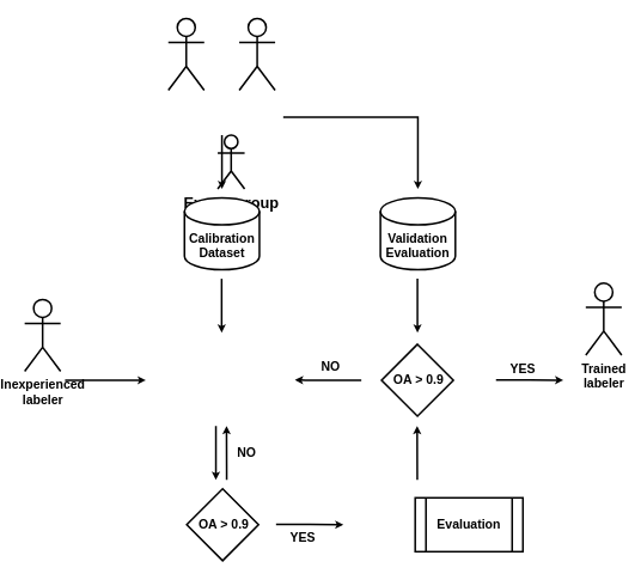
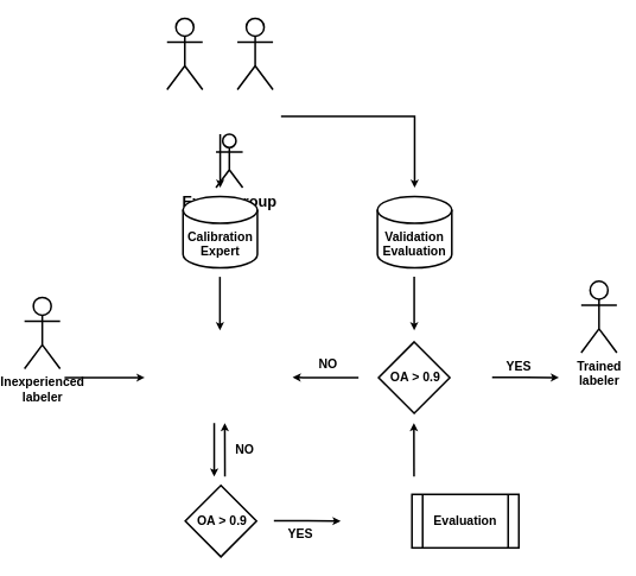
  <mxCell id="0" />
  <mxCell id="1" parent="0" />
  <mxCell id="2" value="" style="shape=umlActor;verticalLabelPosition=bottom;verticalAlign=top;html=1;outlineConnect=0;strokeWidth=2;" parent="1" vertex="1"><mxGeometry x="180" y="20" width="40" height="80" as="geometry" /></mxCell>
  <mxCell id="3" style="edgeStyle=orthogonalEdgeStyle;rounded=0;orthogonalLoop=1;jettySize=auto;html=1;strokeWidth=2;endSize=3;" parent="1" edge="1"><mxGeometry relative="1" as="geometry"><mxPoint x="308" y="130" as="sourcePoint" /><mxPoint x="458" y="210" as="targetPoint" /><Array as="points"><mxPoint x="458" y="130" /></Array></mxGeometry></mxCell>
  <mxCell id="4" value="&lt;font style=&quot;font-size: 17px&quot;&gt;Expert group&lt;/font&gt;" style="shape=umlActor;verticalLabelPosition=bottom;verticalAlign=top;html=1;outlineConnect=0;fontStyle=1;strokeWidth=2;" parent="1" vertex="1"><mxGeometry x="235" y="150" width="30" height="60" as="geometry" /></mxCell>
  <mxCell id="5" style="edgeStyle=orthogonalEdgeStyle;rounded=0;orthogonalLoop=1;jettySize=auto;html=1;strokeWidth=2;endSize=3;" parent="1" edge="1"><mxGeometry relative="1" as="geometry"><mxPoint x="239.71" y="150" as="sourcePoint" /><mxPoint x="239.71" y="210" as="targetPoint" /></mxGeometry></mxCell>
  <mxCell id="6" value="&lt;b&gt;&lt;font style=&quot;font-size: 14px&quot;&gt;Evaluation&lt;/font&gt;&lt;/b&gt;" style="shape=process;whiteSpace=wrap;html=1;backgroundOutline=1;strokeWidth=2;" parent="1" vertex="1"><mxGeometry x="455" y="554" width="120" height="60" as="geometry" /></mxCell>
  <mxCell id="7" value="" style="rhombus;whiteSpace=wrap;html=1;strokeWidth=2;" parent="1" vertex="1"><mxGeometry x="200.5" y="544" width="80" height="80" as="geometry" /></mxCell>
- <mxCell id="8" value="&lt;font style=&quot;font-size: 14px&quot;&gt;Calibration&lt;br&gt;Dataset&lt;/font&gt;" style="shape=cylinder3;whiteSpace=wrap;html=1;boundedLbl=1;backgroundOutline=1;size=15;fontStyle=1;strokeWidth=2;" parent="1" vertex="1"><mxGeometry x="198" y="220" width="83.5" height="80" as="geometry" /></mxCell>
+ <mxCell id="8" value="&lt;font style=&quot;font-size: 14px&quot;&gt;Calibration&lt;br&gt;Expert&lt;/font&gt;" style="shape=cylinder3;whiteSpace=wrap;html=1;boundedLbl=1;backgroundOutline=1;size=15;fontStyle=1;strokeWidth=2;" parent="1" vertex="1"><mxGeometry x="198" y="220" width="83.5" height="80" as="geometry" /></mxCell>
  <mxCell id="9" value="&lt;font style=&quot;font-size: 14px&quot;&gt;Validation&lt;br&gt;Evaluation&lt;/font&gt;" style="shape=cylinder3;whiteSpace=wrap;html=1;boundedLbl=1;backgroundOutline=1;size=15;fontStyle=1;strokeWidth=2;" parent="1" vertex="1"><mxGeometry x="416.25" y="220" width="83.5" height="80" as="geometry" /></mxCell>
  <mxCell id="10" style="edgeStyle=orthogonalEdgeStyle;rounded=0;orthogonalLoop=1;jettySize=auto;html=1;strokeWidth=2;endSize=3;" parent="1" edge="1"><mxGeometry relative="1" as="geometry"><mxPoint x="65" y="423" as="sourcePoint" /><mxPoint x="155" y="423" as="targetPoint" /></mxGeometry></mxCell>
  <mxCell id="11" value="&lt;b style=&quot;font-size: 14px&quot;&gt;Inexperienced &lt;br&gt;labeler&lt;/b&gt;" style="shape=umlActor;verticalLabelPosition=bottom;verticalAlign=top;html=1;outlineConnect=0;strokeWidth=2;" parent="1" vertex="1"><mxGeometry x="20" y="333" width="40" height="80" as="geometry" /></mxCell>
  <mxCell id="12" value="" style="shape=umlActor;verticalLabelPosition=bottom;verticalAlign=top;html=1;outlineConnect=0;strokeWidth=2;" parent="1" vertex="1"><mxGeometry x="259" y="20" width="40" height="80" as="geometry" /></mxCell>
  <mxCell id="13" style="edgeStyle=orthogonalEdgeStyle;rounded=0;orthogonalLoop=1;jettySize=auto;html=1;strokeWidth=2;endSize=3;" parent="1" edge="1"><mxGeometry relative="1" as="geometry"><mxPoint x="239.41" y="310" as="sourcePoint" /><mxPoint x="239.41" y="370" as="targetPoint" /></mxGeometry></mxCell>
  <mxCell id="14" value="&lt;div style=&quot;&quot;&gt;&lt;span style=&quot;font-size: 14px&quot;&gt;&lt;font face=&quot;helvetica&quot;&gt;&lt;b&gt;OA &amp;gt; 0.9&lt;/b&gt;&lt;/font&gt;&lt;/span&gt;&lt;/div&gt;" style="text;whiteSpace=wrap;html=1;align=center;" parent="1" vertex="1"><mxGeometry x="201.5" y="569" width="80" height="30" as="geometry" /></mxCell>
  <mxCell id="15" style="edgeStyle=orthogonalEdgeStyle;rounded=0;orthogonalLoop=1;jettySize=auto;html=1;strokeWidth=2;endSize=3;" parent="1" edge="1"><mxGeometry relative="1" as="geometry"><mxPoint x="233" y="474" as="sourcePoint" /><mxPoint x="233" y="534" as="targetPoint" /></mxGeometry></mxCell>
  <mxCell id="16" style="edgeStyle=orthogonalEdgeStyle;rounded=0;orthogonalLoop=1;jettySize=auto;html=1;strokeWidth=2;endSize=3;" parent="1" edge="1"><mxGeometry relative="1" as="geometry"><mxPoint x="245" y="534" as="sourcePoint" /><mxPoint x="244.83" y="474" as="targetPoint" /><Array as="points"><mxPoint x="245" y="524" /><mxPoint x="245" y="524" /></Array></mxGeometry></mxCell>
  <mxCell id="17" value="&lt;div style=&quot;text-align: center&quot;&gt;&lt;font face=&quot;helvetica&quot; size=&quot;1&quot;&gt;&lt;b style=&quot;font-size: 14px&quot;&gt;NO&lt;/b&gt;&lt;/font&gt;&lt;/div&gt;" style="text;whiteSpace=wrap;html=1;" parent="1" vertex="1"><mxGeometry x="255" y="489" width="40" height="30" as="geometry" /></mxCell>
  <mxCell id="18" style="edgeStyle=orthogonalEdgeStyle;rounded=0;orthogonalLoop=1;jettySize=auto;html=1;strokeWidth=2;endSize=3;" parent="1" edge="1"><mxGeometry relative="1" as="geometry"><mxPoint x="300" y="583.58" as="sourcePoint" /><mxPoint x="375" y="584" as="targetPoint" /><Array as="points"><mxPoint x="338" y="584" /><mxPoint x="375" y="584" /></Array></mxGeometry></mxCell>
  <mxCell id="19" value="&lt;div&gt;&lt;font face=&quot;helvetica&quot; size=&quot;1&quot;&gt;&lt;b style=&quot;font-size: 14px&quot;&gt;YES&lt;/b&gt;&lt;/font&gt;&lt;/div&gt;" style="text;whiteSpace=wrap;html=1;align=center;" parent="1" vertex="1"><mxGeometry x="310" y="584" width="40" height="30" as="geometry" /></mxCell>
  <mxCell id="20" value="" style="rhombus;whiteSpace=wrap;html=1;strokeWidth=2;" parent="1" vertex="1"><mxGeometry x="417.5" y="383" width="80" height="80" as="geometry" /></mxCell>
  <mxCell id="21" value="&lt;div style=&quot;&quot;&gt;&lt;span style=&quot;font-size: 14px&quot;&gt;&lt;font face=&quot;helvetica&quot;&gt;&lt;b&gt;OA &amp;gt; 0.9&lt;/b&gt;&lt;/font&gt;&lt;/span&gt;&lt;/div&gt;" style="text;whiteSpace=wrap;html=1;align=center;" parent="1" vertex="1"><mxGeometry x="418.5" y="408" width="80" height="30" as="geometry" /></mxCell>
  <mxCell id="22" style="edgeStyle=orthogonalEdgeStyle;rounded=0;orthogonalLoop=1;jettySize=auto;html=1;strokeWidth=2;endSize=3;" parent="1" edge="1"><mxGeometry relative="1" as="geometry"><mxPoint x="457.5" y="310" as="sourcePoint" /><mxPoint x="457.5" y="370" as="targetPoint" /></mxGeometry></mxCell>
  <mxCell id="23" style="edgeStyle=orthogonalEdgeStyle;rounded=0;orthogonalLoop=1;jettySize=auto;html=1;strokeWidth=2;endSize=3;" parent="1" edge="1"><mxGeometry relative="1" as="geometry"><mxPoint x="457.33" y="534" as="sourcePoint" /><mxPoint x="457.16" y="474" as="targetPoint" /><Array as="points"><mxPoint x="457.33" y="524" /><mxPoint x="457.33" y="524" /></Array></mxGeometry></mxCell>
  <mxCell id="24" value="&lt;font face=&quot;helvetica&quot;&gt;&lt;span style=&quot;font-size: 14px&quot;&gt;&lt;b&gt;NO&lt;/b&gt;&lt;/span&gt;&lt;/font&gt;" style="text;whiteSpace=wrap;html=1;align=center;" parent="1" vertex="1"><mxGeometry x="341" y="393" width="40" height="30" as="geometry" /></mxCell>
  <mxCell id="25" style="edgeStyle=orthogonalEdgeStyle;rounded=0;orthogonalLoop=1;jettySize=auto;html=1;strokeWidth=2;endSize=3;" parent="1" edge="1"><mxGeometry relative="1" as="geometry"><mxPoint x="395" y="423" as="sourcePoint" /><mxPoint x="321" y="422.6" as="targetPoint" /><Array as="points"><mxPoint x="333" y="422.6" /><mxPoint x="333" y="422.6" /></Array></mxGeometry></mxCell>
  <mxCell id="26" style="edgeStyle=orthogonalEdgeStyle;rounded=0;orthogonalLoop=1;jettySize=auto;html=1;strokeWidth=2;endSize=3;" parent="1" edge="1"><mxGeometry relative="1" as="geometry"><mxPoint x="545" y="422.58" as="sourcePoint" /><mxPoint x="620" y="423" as="targetPoint" /><Array as="points"><mxPoint x="583" y="423" /><mxPoint x="620" y="423" /></Array></mxGeometry></mxCell>
  <mxCell id="27" value="&lt;div&gt;&lt;font face=&quot;helvetica&quot; size=&quot;1&quot;&gt;&lt;b style=&quot;font-size: 14px&quot;&gt;YES&lt;/b&gt;&lt;/font&gt;&lt;/div&gt;" style="text;whiteSpace=wrap;html=1;align=center;" parent="1" vertex="1"><mxGeometry x="555" y="395" width="40" height="30" as="geometry" /></mxCell>
  <mxCell id="28" value="&lt;span style=&quot;font-size: 14px&quot;&gt;&lt;b&gt;Trained &lt;br&gt;labeler&lt;/b&gt;&lt;/span&gt;" style="shape=umlActor;verticalLabelPosition=bottom;verticalAlign=top;html=1;outlineConnect=0;strokeWidth=2;" parent="1" vertex="1"><mxGeometry x="645" y="315" width="40" height="80" as="geometry" /></mxCell>
